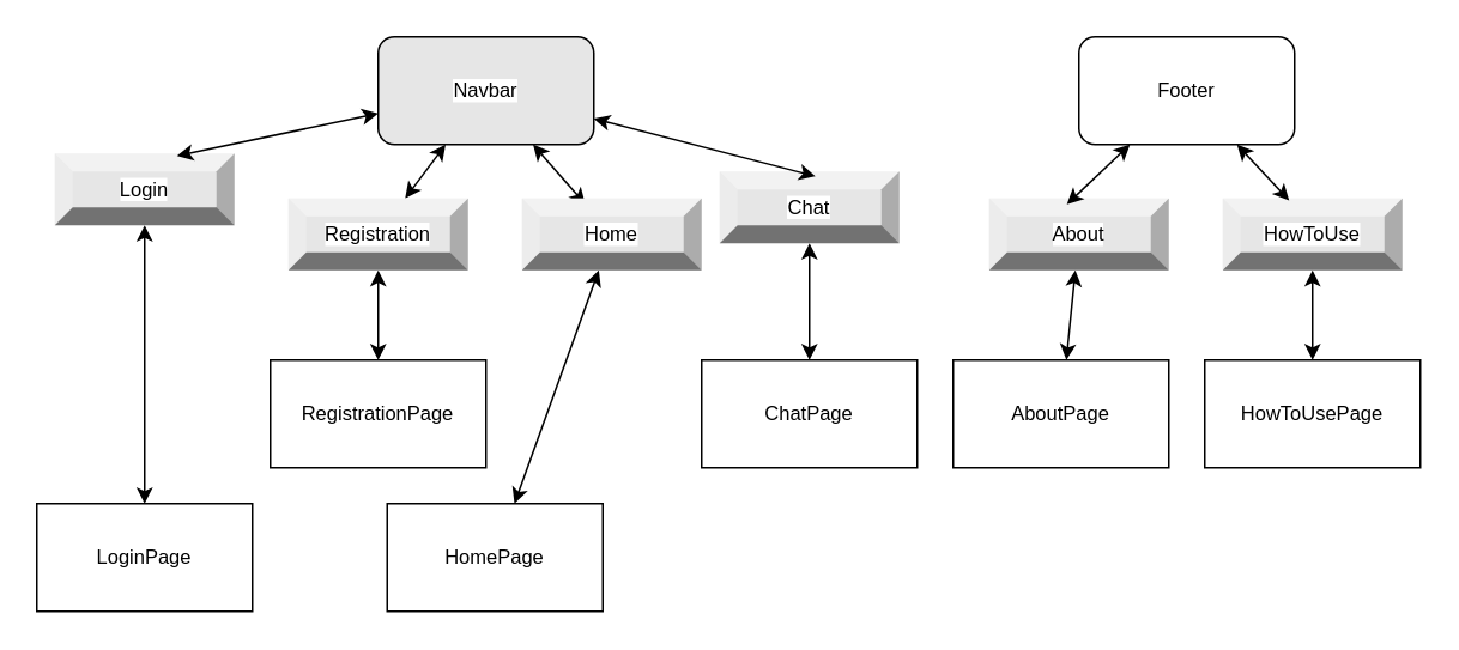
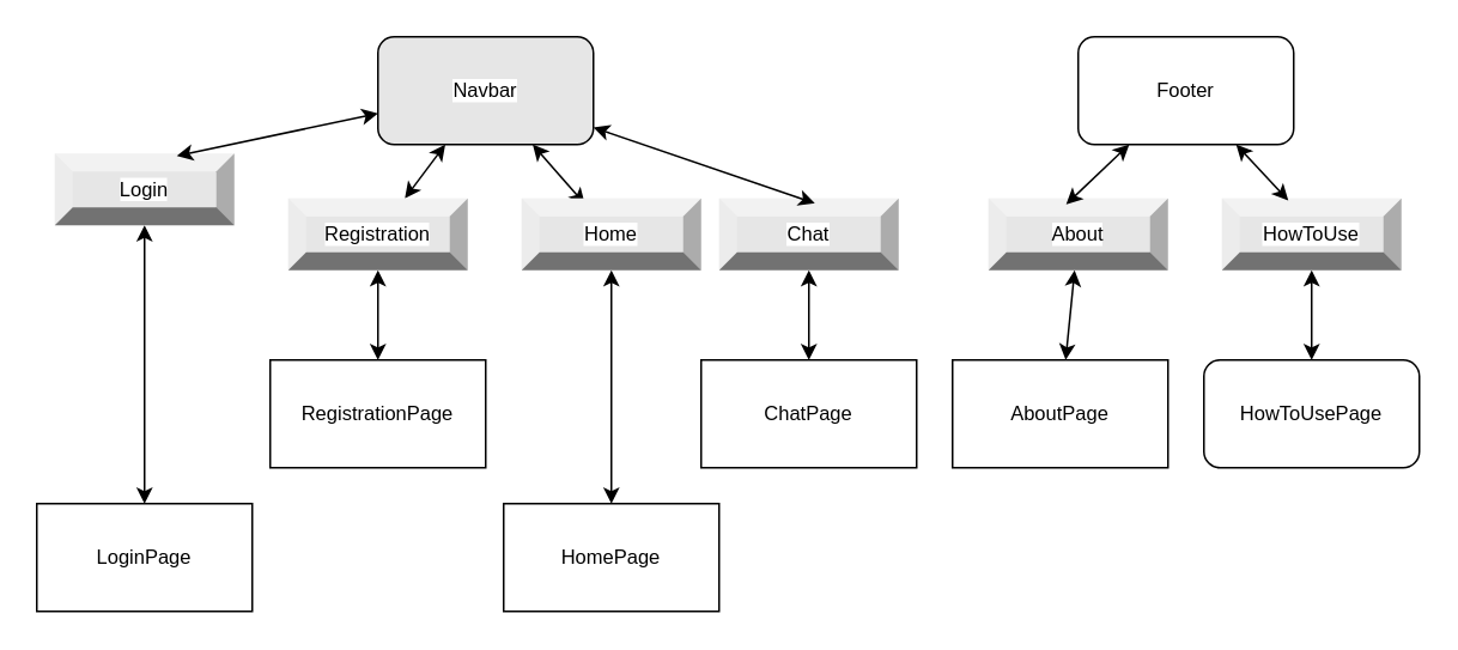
  <mxCell id="0" />
  <mxCell id="1" parent="0" />
  <mxCell id="2" value="" style="edgeStyle=none;shape=connector;rounded=0;orthogonalLoop=1;jettySize=auto;html=1;strokeColor=default;align=center;verticalAlign=middle;fontFamily=Helvetica;fontSize=11;fontColor=default;labelBackgroundColor=default;startArrow=classic;startFill=1;endArrow=classic;" edge="1" parent="1" source="4" target="9"><mxGeometry relative="1" as="geometry" /></mxCell>
  <mxCell id="3" style="edgeStyle=none;shape=connector;rounded=0;orthogonalLoop=1;jettySize=auto;html=1;strokeColor=default;align=center;verticalAlign=middle;fontFamily=Helvetica;fontSize=11;fontColor=default;labelBackgroundColor=default;startArrow=classic;startFill=1;endArrow=classic;entryX=0.353;entryY=0.083;entryDx=0;entryDy=0;entryPerimeter=0;" edge="1" parent="1" source="4" target="13"><mxGeometry relative="1" as="geometry"><mxPoint x="300" y="90" as="targetPoint" /></mxGeometry></mxCell>
  <mxCell id="4" value="Navbar" style="rounded=1;whiteSpace=wrap;html=1;fontFamily=Helvetica;fontSize=11;fontColor=default;labelBackgroundColor=default;fillColor=#e6e6e6;" vertex="1" parent="1"><mxGeometry x="210" y="20" width="120" height="60" as="geometry" /></mxCell>
  <mxCell id="5" value="Footer" style="rounded=1;whiteSpace=wrap;html=1;fontFamily=Helvetica;fontSize=11;fontColor=default;labelBackgroundColor=default;" vertex="1" parent="1"><mxGeometry x="600" y="20" width="120" height="60" as="geometry" /></mxCell>
  <mxCell id="6" value="" style="edgeStyle=none;shape=connector;rounded=0;orthogonalLoop=1;jettySize=auto;html=1;strokeColor=default;align=center;verticalAlign=middle;fontFamily=Helvetica;fontSize=11;fontColor=default;labelBackgroundColor=default;startArrow=classic;startFill=1;endArrow=classic;" edge="1" parent="1" source="7" target="22"><mxGeometry relative="1" as="geometry" /></mxCell>
  <mxCell id="7" value="Login" style="labelPosition=center;verticalLabelPosition=middle;align=center;html=1;shape=mxgraph.basic.shaded_button;dx=10;fillColor=#E6E6E6;strokeColor=none;whiteSpace=wrap;fontFamily=Helvetica;fontSize=11;fontColor=default;labelBackgroundColor=default;" vertex="1" parent="1"><mxGeometry x="30" y="85" width="100" height="40" as="geometry" /></mxCell>
  <mxCell id="8" value="" style="edgeStyle=none;shape=connector;rounded=0;orthogonalLoop=1;jettySize=auto;html=1;strokeColor=default;align=center;verticalAlign=middle;fontFamily=Helvetica;fontSize=11;fontColor=default;labelBackgroundColor=default;startArrow=classic;startFill=1;endArrow=classic;" edge="1" parent="1" source="9" target="23"><mxGeometry relative="1" as="geometry" /></mxCell>
  <mxCell id="9" value="Registration" style="labelPosition=center;verticalLabelPosition=middle;align=center;html=1;shape=mxgraph.basic.shaded_button;dx=10;fillColor=#E6E6E6;strokeColor=none;whiteSpace=wrap;fontFamily=Helvetica;fontSize=11;fontColor=default;labelBackgroundColor=default;" vertex="1" parent="1"><mxGeometry x="160" y="110" width="100" height="40" as="geometry" /></mxCell>
  <mxCell id="10" value="" style="edgeStyle=none;shape=connector;rounded=0;orthogonalLoop=1;jettySize=auto;html=1;strokeColor=default;align=center;verticalAlign=middle;fontFamily=Helvetica;fontSize=11;fontColor=default;labelBackgroundColor=default;startArrow=classic;startFill=1;endArrow=classic;" edge="1" parent="1" source="11" target="26"><mxGeometry relative="1" as="geometry" /></mxCell>
  <mxCell id="11" value="About" style="labelPosition=center;verticalLabelPosition=middle;align=center;html=1;shape=mxgraph.basic.shaded_button;dx=10;fillColor=#E6E6E6;strokeColor=none;whiteSpace=wrap;fontFamily=Helvetica;fontSize=11;fontColor=default;labelBackgroundColor=default;" vertex="1" parent="1"><mxGeometry x="550" y="110" width="100" height="40" as="geometry" /></mxCell>
  <mxCell id="12" value="" style="edgeStyle=none;shape=connector;rounded=0;orthogonalLoop=1;jettySize=auto;html=1;strokeColor=default;align=center;verticalAlign=middle;fontFamily=Helvetica;fontSize=11;fontColor=default;labelBackgroundColor=default;startArrow=classic;startFill=1;endArrow=classic;" edge="1" parent="1" source="13" target="24"><mxGeometry relative="1" as="geometry" /></mxCell>
  <mxCell id="13" value="Home" style="labelPosition=center;verticalLabelPosition=middle;align=center;html=1;shape=mxgraph.basic.shaded_button;dx=10;fillColor=#E6E6E6;strokeColor=none;whiteSpace=wrap;fontFamily=Helvetica;fontSize=11;fontColor=default;labelBackgroundColor=default;" vertex="1" parent="1"><mxGeometry x="290" y="110" width="100" height="40" as="geometry" /></mxCell>
  <mxCell id="14" value="" style="edgeStyle=none;shape=connector;rounded=0;orthogonalLoop=1;jettySize=auto;html=1;strokeColor=default;align=center;verticalAlign=middle;fontFamily=Helvetica;fontSize=11;fontColor=default;labelBackgroundColor=default;startArrow=classic;startFill=1;endArrow=classic;" edge="1" parent="1" source="15" target="27"><mxGeometry relative="1" as="geometry" /></mxCell>
  <mxCell id="15" value="HowToUse" style="labelPosition=center;verticalLabelPosition=middle;align=center;html=1;shape=mxgraph.basic.shaded_button;dx=10;fillColor=#E6E6E6;strokeColor=none;whiteSpace=wrap;fontFamily=Helvetica;fontSize=11;fontColor=default;labelBackgroundColor=default;" vertex="1" parent="1"><mxGeometry x="680" y="110" width="100" height="40" as="geometry" /></mxCell>
  <mxCell id="16" style="edgeStyle=none;shape=connector;rounded=0;orthogonalLoop=1;jettySize=auto;html=1;entryX=0.68;entryY=0.033;entryDx=0;entryDy=0;entryPerimeter=0;strokeColor=default;align=center;verticalAlign=middle;fontFamily=Helvetica;fontSize=11;fontColor=default;labelBackgroundColor=default;startArrow=classic;startFill=1;endArrow=classic;" edge="1" parent="1" source="4" target="7"><mxGeometry relative="1" as="geometry" /></mxCell>
  <mxCell id="17" value="" style="edgeStyle=none;shape=connector;rounded=0;orthogonalLoop=1;jettySize=auto;html=1;strokeColor=default;align=center;verticalAlign=middle;fontFamily=Helvetica;fontSize=11;fontColor=default;labelBackgroundColor=default;startArrow=classic;startFill=1;endArrow=classic;" edge="1" parent="1" source="18" target="25"><mxGeometry relative="1" as="geometry" /></mxCell>
- <mxCell id="18" value="Chat" style="labelPosition=center;verticalLabelPosition=middle;align=center;html=1;shape=mxgraph.basic.shaded_button;dx=10;fillColor=#E6E6E6;strokeColor=none;whiteSpace=wrap;fontFamily=Helvetica;fontSize=11;fontColor=default;labelBackgroundColor=default;" vertex="1" parent="1"><mxGeometry x="400" y="95" width="100" height="40" as="geometry" /></mxCell>
+ <mxCell id="18" value="Chat" style="labelPosition=center;verticalLabelPosition=middle;align=center;html=1;shape=mxgraph.basic.shaded_button;dx=10;fillColor=#E6E6E6;strokeColor=none;whiteSpace=wrap;fontFamily=Helvetica;fontSize=11;fontColor=default;labelBackgroundColor=default;" vertex="1" parent="1"><mxGeometry x="400" y="110" width="100" height="40" as="geometry" /></mxCell>
  <mxCell id="19" style="edgeStyle=none;shape=connector;rounded=0;orthogonalLoop=1;jettySize=auto;html=1;entryX=0.533;entryY=0.067;entryDx=0;entryDy=0;entryPerimeter=0;strokeColor=default;align=center;verticalAlign=middle;fontFamily=Helvetica;fontSize=11;fontColor=default;labelBackgroundColor=default;startArrow=classic;startFill=1;endArrow=classic;" edge="1" parent="1" source="4" target="18"><mxGeometry relative="1" as="geometry" /></mxCell>
  <mxCell id="20" style="edgeStyle=none;shape=connector;rounded=0;orthogonalLoop=1;jettySize=auto;html=1;entryX=0.433;entryY=0.083;entryDx=0;entryDy=0;entryPerimeter=0;strokeColor=default;align=center;verticalAlign=middle;fontFamily=Helvetica;fontSize=11;fontColor=default;labelBackgroundColor=default;startArrow=classic;startFill=1;endArrow=classic;" edge="1" parent="1" source="5" target="11"><mxGeometry relative="1" as="geometry" /></mxCell>
  <mxCell id="21" style="edgeStyle=none;shape=connector;rounded=0;orthogonalLoop=1;jettySize=auto;html=1;entryX=0.37;entryY=0.029;entryDx=0;entryDy=0;entryPerimeter=0;strokeColor=default;align=center;verticalAlign=middle;fontFamily=Helvetica;fontSize=11;fontColor=default;labelBackgroundColor=default;startArrow=classic;startFill=1;endArrow=classic;" edge="1" parent="1" source="5" target="15"><mxGeometry relative="1" as="geometry" /></mxCell>
  <mxCell id="22" value="LoginPage" style="rounded=0;whiteSpace=wrap;html=1;fontFamily=Helvetica;fontSize=11;fontColor=default;labelBackgroundColor=default;" vertex="1" parent="1"><mxGeometry x="20" y="280" width="120" height="60" as="geometry" /></mxCell>
  <mxCell id="23" value="RegistrationPage" style="rounded=0;whiteSpace=wrap;html=1;fontFamily=Helvetica;fontSize=11;fontColor=default;labelBackgroundColor=default;" vertex="1" parent="1"><mxGeometry x="150" y="200" width="120" height="60" as="geometry" /></mxCell>
- <mxCell id="24" value="HomePage" style="rounded=0;whiteSpace=wrap;html=1;fontFamily=Helvetica;fontSize=11;fontColor=default;labelBackgroundColor=default;" vertex="1" parent="1"><mxGeometry x="215" y="280" width="120" height="60" as="geometry" /></mxCell>
+ <mxCell id="24" value="HomePage" style="rounded=0;whiteSpace=wrap;html=1;fontFamily=Helvetica;fontSize=11;fontColor=default;labelBackgroundColor=default;" vertex="1" parent="1"><mxGeometry x="280" y="280" width="120" height="60" as="geometry" /></mxCell>
  <mxCell id="25" value="ChatPage" style="rounded=0;whiteSpace=wrap;html=1;fontFamily=Helvetica;fontSize=11;fontColor=default;labelBackgroundColor=default;" vertex="1" parent="1"><mxGeometry x="390" y="200" width="120" height="60" as="geometry" /></mxCell>
  <mxCell id="26" value="AboutPage" style="rounded=0;whiteSpace=wrap;html=1;fontFamily=Helvetica;fontSize=11;fontColor=default;labelBackgroundColor=default;" vertex="1" parent="1"><mxGeometry x="530" y="200" width="120" height="60" as="geometry" /></mxCell>
- <mxCell id="27" value="HowToUsePage" style="rounded=0;whiteSpace=wrap;html=1;fontFamily=Helvetica;fontSize=11;fontColor=default;labelBackgroundColor=default;" vertex="1" parent="1"><mxGeometry x="670" y="200" width="120" height="60" as="geometry" /></mxCell>
+ <mxCell id="27" value="HowToUsePage" style="whiteSpace=wrap;html=1;fontFamily=Helvetica;fontSize=11;fontColor=default;labelBackgroundColor=default;rounded=1;" vertex="1" parent="1"><mxGeometry x="670" y="200" width="120" height="60" as="geometry" /></mxCell>
